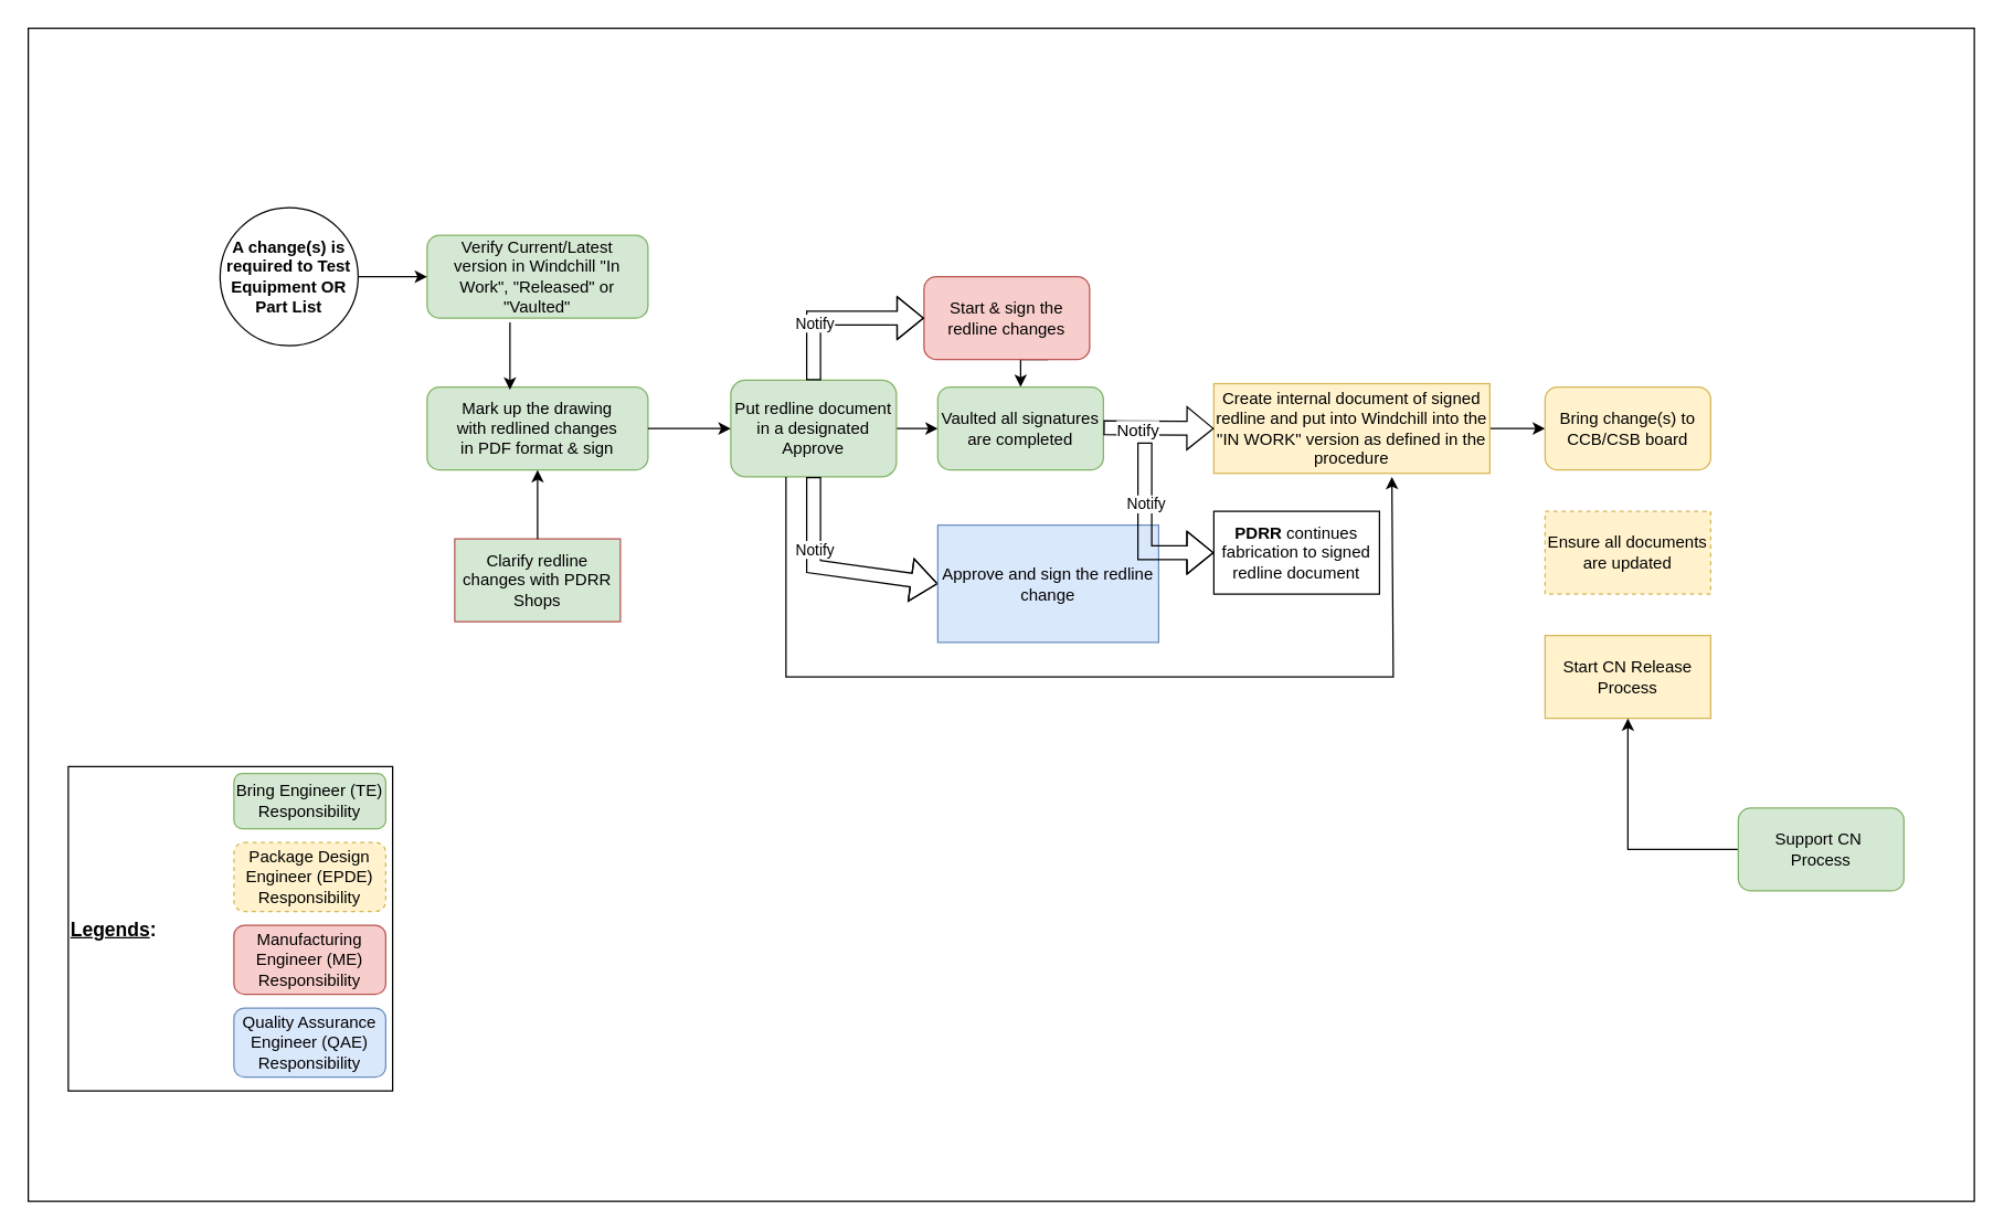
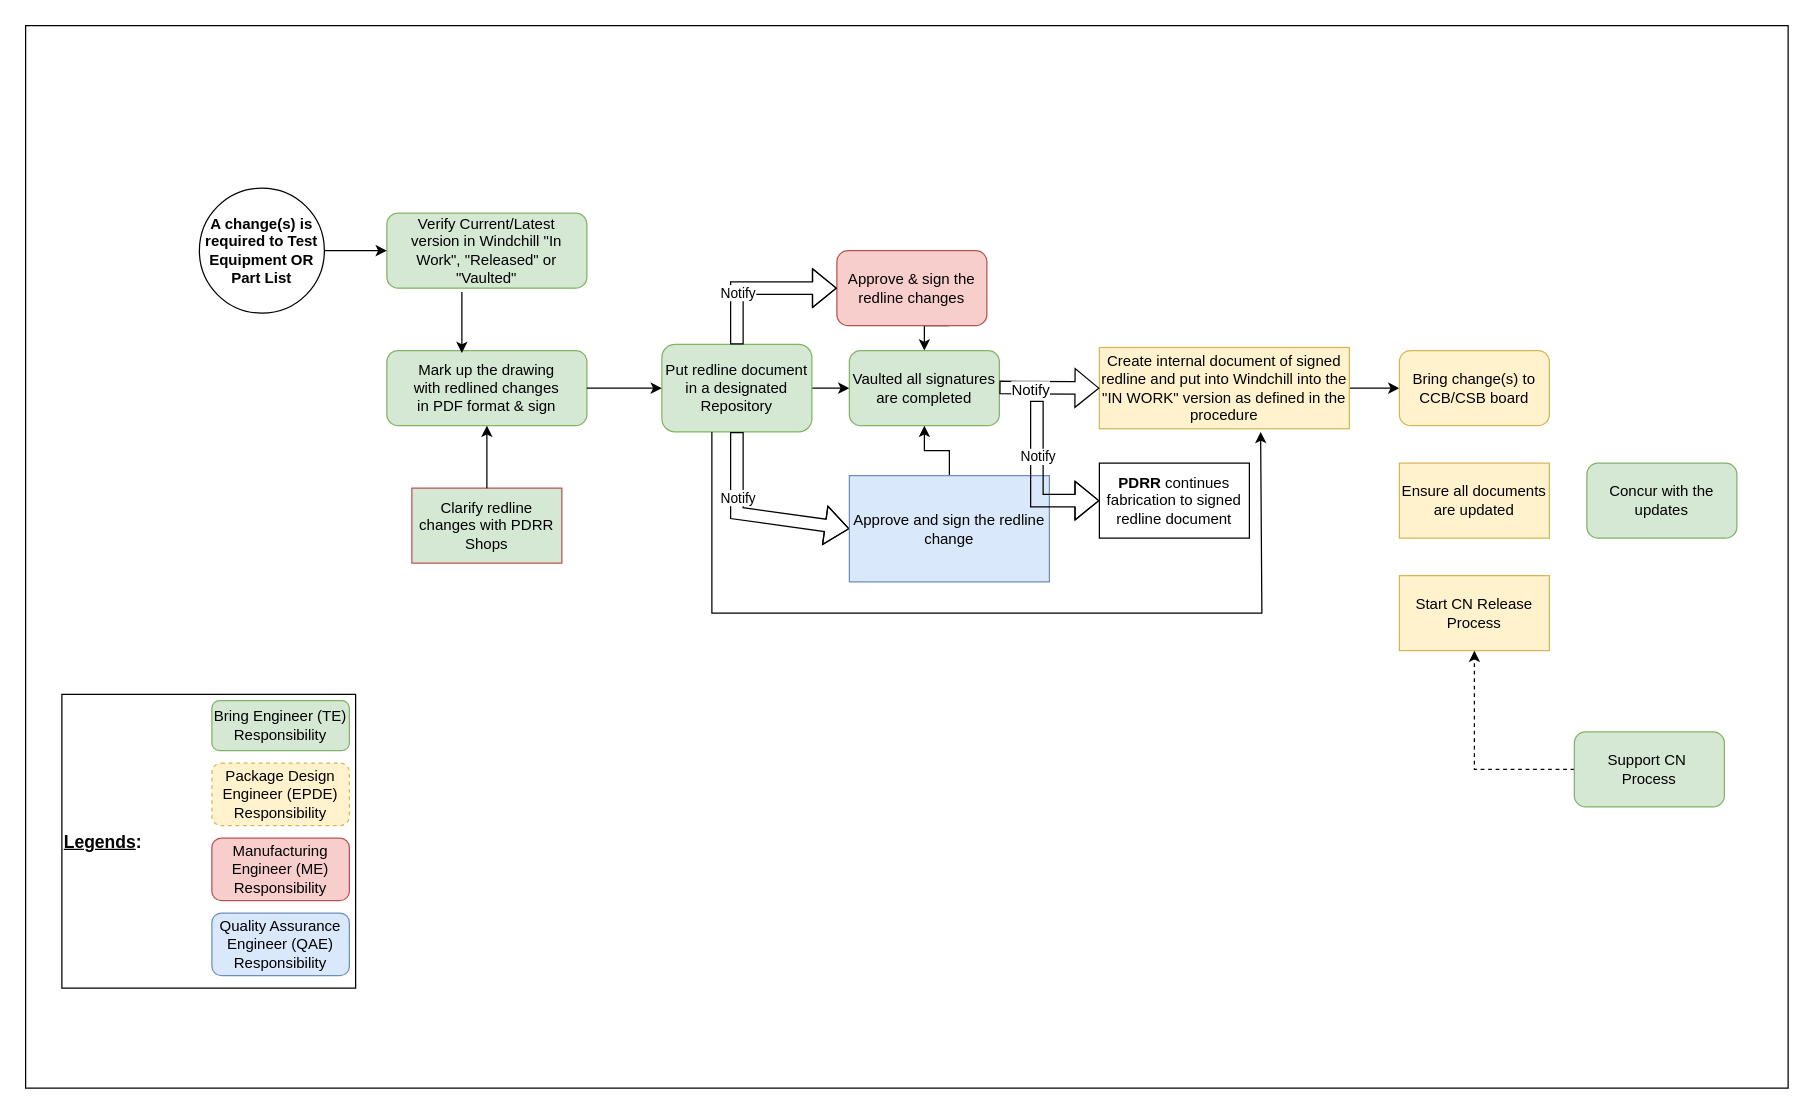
  <mxCell id="0" />
  <mxCell id="1" parent="0" />
  <mxCell id="2" value="" style="rounded=0;whiteSpace=wrap;html=1;" parent="1" vertex="1"><mxGeometry x="20" y="20" width="1410" height="850" as="geometry" /></mxCell>
  <mxCell id="3" value="Verify Current/Latest&lt;div&gt;version in Windchill &quot;In Work&quot;, &quot;Released&quot; or &quot;Vaulted&quot;&lt;/div&gt;" style="rounded=1;whiteSpace=wrap;html=1;fontSize=12;glass=0;strokeWidth=1;shadow=0;fillColor=#d5e8d4;strokeColor=#82b366;" parent="1" vertex="1"><mxGeometry x="309" y="170" width="160" height="60" as="geometry" /></mxCell>
  <mxCell id="4" value="" style="edgeStyle=orthogonalEdgeStyle;rounded=0;orthogonalLoop=1;jettySize=auto;html=1;" parent="1" source="5" target="15" edge="1"><mxGeometry relative="1" as="geometry" /></mxCell>
- <mxCell id="5" value="Put redline document in a designated&lt;div&gt;Approve&lt;/div&gt;" style="rounded=1;whiteSpace=wrap;html=1;fontSize=12;glass=0;strokeWidth=1;shadow=0;fillColor=#d5e8d4;strokeColor=#82b366;" parent="1" vertex="1"><mxGeometry x="529" y="275" width="120" height="70" as="geometry" /></mxCell>
+ <mxCell id="5" value="Put redline document in a designated&lt;div&gt;Repository&lt;/div&gt;" style="rounded=1;whiteSpace=wrap;html=1;fontSize=12;glass=0;strokeWidth=1;shadow=0;fillColor=#d5e8d4;strokeColor=#82b366;" parent="1" vertex="1"><mxGeometry x="529" y="275" width="120" height="70" as="geometry" /></mxCell>
  <mxCell id="6" value="Mark up the drawing&lt;div&gt;with redlined changes&lt;/div&gt;&lt;div&gt;in PDF format &amp;amp; sign&lt;/div&gt;" style="rounded=1;whiteSpace=wrap;html=1;fillColor=#d5e8d4;strokeColor=#82b366;" parent="1" vertex="1"><mxGeometry x="309" y="280" width="160" height="60" as="geometry" /></mxCell>
  <mxCell id="7" value="Clarify redline changes with PDRR Shops" style="rounded=0;whiteSpace=wrap;html=1;fillColor=#d5e8d4;strokeColor=#b85450;" parent="1" vertex="1"><mxGeometry x="329" y="390" width="120" height="60" as="geometry" /></mxCell>
  <mxCell id="8" value="" style="endArrow=classic;html=1;rounded=0;exitX=0.5;exitY=0;exitDx=0;exitDy=0;entryX=0.5;entryY=1;entryDx=0;entryDy=0;" parent="1" source="7" target="6" edge="1"><mxGeometry width="50" height="50" relative="1" as="geometry"><mxPoint x="369" y="340" as="sourcePoint" /><mxPoint x="399" y="350" as="targetPoint" /></mxGeometry></mxCell>
  <mxCell id="9" value="" style="endArrow=classic;html=1;rounded=0;entryX=0.375;entryY=0.033;entryDx=0;entryDy=0;entryPerimeter=0;" parent="1" target="6" edge="1"><mxGeometry width="50" height="50" relative="1" as="geometry"><mxPoint x="369" y="233" as="sourcePoint" /><mxPoint x="368.5" y="280" as="targetPoint" /></mxGeometry></mxCell>
  <mxCell id="10" value="" style="endArrow=classic;html=1;rounded=0;exitX=1;exitY=0.5;exitDx=0;exitDy=0;entryX=0;entryY=0.5;entryDx=0;entryDy=0;" parent="1" source="6" target="5" edge="1"><mxGeometry width="50" height="50" relative="1" as="geometry"><mxPoint x="459" y="270" as="sourcePoint" /><mxPoint x="509" y="310" as="targetPoint" /></mxGeometry></mxCell>
  <mxCell id="11" value="" style="edgeStyle=orthogonalEdgeStyle;rounded=0;orthogonalLoop=1;jettySize=auto;html=1;entryX=0;entryY=0.5;entryDx=0;entryDy=0;" parent="1" source="12" target="3" edge="1"><mxGeometry relative="1" as="geometry" /></mxCell>
  <mxCell id="12" value="&lt;b&gt;A change(s) is required to Test Equipment OR Part List&lt;/b&gt;" style="ellipse;whiteSpace=wrap;html=1;aspect=fixed;" parent="1" vertex="1"><mxGeometry x="159" y="150" width="100" height="100" as="geometry" /></mxCell>
  <mxCell id="13" value="" style="edgeStyle=orthogonalEdgeStyle;rounded=0;orthogonalLoop=1;jettySize=auto;html=1;exitX=0.25;exitY=0;exitDx=0;exitDy=0;" parent="1" source="14" target="15" edge="1"><mxGeometry relative="1" as="geometry"><Array as="points"><mxPoint x="739" y="260" /></Array></mxGeometry></mxCell>
- <mxCell id="14" value="Start &amp;amp; sign the redline changes" style="whiteSpace=wrap;html=1;fillColor=#f8cecc;strokeColor=#b85450;rounded=1;glass=0;strokeWidth=1;shadow=0;direction=west;" parent="1" vertex="1"><mxGeometry x="669" y="200" width="120" height="60" as="geometry" /></mxCell>
+ <mxCell id="14" value="Approve &amp;amp; sign the redline changes" style="whiteSpace=wrap;html=1;fillColor=#f8cecc;strokeColor=#b85450;rounded=1;glass=0;strokeWidth=1;shadow=0;direction=west;" parent="1" vertex="1"><mxGeometry x="669" y="200" width="120" height="60" as="geometry" /></mxCell>
  <mxCell id="15" value="Vaulted all signatures are completed" style="whiteSpace=wrap;html=1;fillColor=#d5e8d4;strokeColor=#82b366;rounded=1;glass=0;strokeWidth=1;shadow=0;" parent="1" vertex="1"><mxGeometry x="679" y="280" width="120" height="60" as="geometry" /></mxCell>
  <mxCell id="16" value="" style="edgeStyle=orthogonalEdgeStyle;rounded=0;orthogonalLoop=1;jettySize=auto;html=1;" parent="1" source="17" target="28" edge="1"><mxGeometry relative="1" as="geometry" /></mxCell>
  <mxCell id="17" value="Create internal document of signed redline and put into Windchill into the &quot;IN WORK&quot; version as defined in the procedure" style="rounded=0;whiteSpace=wrap;html=1;fillColor=#fff2cc;strokeColor=#d6b656;" parent="1" vertex="1"><mxGeometry x="879" y="277.5" width="200" height="65" as="geometry" /></mxCell>
  <mxCell id="18" value="" style="shape=flexArrow;endArrow=classic;html=1;rounded=0;entryX=0;entryY=0.5;entryDx=0;entryDy=0;" parent="1" target="17" edge="1"><mxGeometry width="50" height="50" relative="1" as="geometry"><mxPoint x="799" y="309.5" as="sourcePoint" /><mxPoint x="849" y="310" as="targetPoint" /></mxGeometry></mxCell>
  <mxCell id="19" value="&lt;font style=&quot;font-size: 12px;&quot;&gt;Notify&lt;/font&gt;" style="edgeLabel;html=1;align=center;verticalAlign=middle;resizable=0;points=[];" parent="18" vertex="1" connectable="0"><mxGeometry x="-0.387" y="-2" relative="1" as="geometry"><mxPoint as="offset" /></mxGeometry></mxCell>
  <mxCell id="20" value="" style="shape=flexArrow;endArrow=classic;html=1;rounded=0;exitX=0.5;exitY=1;exitDx=0;exitDy=0;entryX=0;entryY=0.5;entryDx=0;entryDy=0;" parent="1" source="5" target="23" edge="1"><mxGeometry width="50" height="50" relative="1" as="geometry"><mxPoint x="599" y="400" as="sourcePoint" /><mxPoint x="589" y="410" as="targetPoint" /><Array as="points"><mxPoint x="589" y="410" /></Array></mxGeometry></mxCell>
  <mxCell id="21" value="Notify" style="edgeLabel;html=1;align=center;verticalAlign=middle;resizable=0;points=[];" parent="20" vertex="1" connectable="0"><mxGeometry x="-0.333" relative="1" as="geometry"><mxPoint as="offset" /></mxGeometry></mxCell>
+ <mxCell id="22" value="" style="edgeStyle=orthogonalEdgeStyle;rounded=0;orthogonalLoop=1;jettySize=auto;html=1;" parent="1" source="23" target="15" edge="1"><mxGeometry relative="1" as="geometry" /></mxCell>
  <mxCell id="23" value="Approve and sign the redline change" style="rounded=0;whiteSpace=wrap;html=1;fillColor=#dae8fc;strokeColor=#6c8ebf;" parent="1" vertex="1"><mxGeometry x="679" y="380" width="160" height="85" as="geometry" /></mxCell>
  <mxCell id="24" value="" style="endArrow=classic;html=1;rounded=0;entryX=0.545;entryY=1.038;entryDx=0;entryDy=0;entryPerimeter=0;" parent="1" edge="1"><mxGeometry width="50" height="50" relative="1" as="geometry"><mxPoint x="568.998" y="345.03" as="sourcePoint" /><mxPoint x="1008" y="345" as="targetPoint" /><Array as="points"><mxPoint x="569" y="460.03" /><mxPoint x="569" y="490.03" /><mxPoint x="909" y="490.03" /><mxPoint x="1009" y="490.03" /></Array></mxGeometry></mxCell>
  <mxCell id="25" value="&lt;b&gt;PDRR &lt;/b&gt;continues fabrication to signed redline document" style="rounded=0;whiteSpace=wrap;html=1;" parent="1" vertex="1"><mxGeometry x="879" y="370" width="120" height="60" as="geometry" /></mxCell>
  <mxCell id="26" value="" style="shape=flexArrow;endArrow=classic;html=1;rounded=0;entryX=0;entryY=0.5;entryDx=0;entryDy=0;" parent="1" target="25" edge="1"><mxGeometry width="50" height="50" relative="1" as="geometry"><mxPoint x="829" y="320" as="sourcePoint" /><mxPoint x="709" y="620" as="targetPoint" /><Array as="points"><mxPoint x="829" y="400" /></Array></mxGeometry></mxCell>
  <mxCell id="27" value="Notify" style="edgeLabel;html=1;align=center;verticalAlign=middle;resizable=0;points=[];" parent="26" vertex="1" connectable="0"><mxGeometry x="-0.32" relative="1" as="geometry"><mxPoint as="offset" /></mxGeometry></mxCell>
  <mxCell id="28" value="Bring change(s) to CCB/CSB board" style="rounded=1;whiteSpace=wrap;html=1;fillColor=#fff2cc;strokeColor=#d6b656;" parent="1" vertex="1"><mxGeometry x="1119" y="280" width="120" height="60" as="geometry" /></mxCell>
- <mxCell id="29" value="Ensure all documents are updated" style="rounded=0;whiteSpace=wrap;html=1;fillColor=#fff2cc;strokeColor=#d6b656;dashed=1;" parent="1" vertex="1"><mxGeometry x="1119" y="370" width="120" height="60" as="geometry" /></mxCell>
+ <mxCell id="29" value="Ensure all documents are updated" style="rounded=0;whiteSpace=wrap;html=1;fillColor=#fff2cc;strokeColor=#d6b656;" parent="1" vertex="1"><mxGeometry x="1119" y="370" width="120" height="60" as="geometry" /></mxCell>
  <mxCell id="30" value="Start CN Release Process" style="rounded=0;whiteSpace=wrap;html=1;fillColor=#fff2cc;strokeColor=#d6b656;" parent="1" vertex="1"><mxGeometry x="1119" y="460" width="120" height="60" as="geometry" /></mxCell>
- <mxCell id="32" value="" style="edgeStyle=orthogonalEdgeStyle;rounded=0;orthogonalLoop=1;jettySize=auto;html=1;" parent="1" source="33" target="30" edge="1"><mxGeometry relative="1" as="geometry" /></mxCell>
+ <mxCell id="31" value="Concur with the updates" style="rounded=1;whiteSpace=wrap;html=1;fillColor=#d5e8d4;strokeColor=#82b366;" parent="1" vertex="1"><mxGeometry x="1269" y="370" width="120" height="60" as="geometry" /></mxCell>
+ <mxCell id="32" value="" style="edgeStyle=orthogonalEdgeStyle;rounded=0;orthogonalLoop=1;jettySize=auto;html=1;dashed=1;" parent="1" source="33" target="30" edge="1"><mxGeometry relative="1" as="geometry" /></mxCell>
  <mxCell id="33" value="Support CN&amp;nbsp;&lt;div&gt;Process&lt;/div&gt;" style="rounded=1;whiteSpace=wrap;html=1;fillColor=#d5e8d4;strokeColor=#82b366;" parent="1" vertex="1"><mxGeometry x="1259" y="585" width="120" height="60" as="geometry" /></mxCell>
  <mxCell id="34" value="" style="shape=flexArrow;endArrow=classic;html=1;rounded=0;exitX=0.5;exitY=0;exitDx=0;exitDy=0;entryX=1;entryY=0.5;entryDx=0;entryDy=0;" parent="1" source="5" target="14" edge="1"><mxGeometry width="50" height="50" relative="1" as="geometry"><mxPoint x="559" y="165" as="sourcePoint" /><mxPoint x="649" y="230" as="targetPoint" /><Array as="points"><mxPoint x="589" y="230" /></Array></mxGeometry></mxCell>
  <mxCell id="35" value="Notify" style="edgeLabel;html=1;align=center;verticalAlign=middle;resizable=0;points=[];" parent="34" vertex="1" connectable="0"><mxGeometry x="-0.333" relative="1" as="geometry"><mxPoint as="offset" /></mxGeometry></mxCell>
  <mxCell id="36" value="&lt;font style=&quot;font-size: 14px;&quot;&gt;&lt;b&gt;&lt;u&gt;Legends&lt;/u&gt;:&lt;/b&gt;&lt;/font&gt;" style="whiteSpace=wrap;html=1;aspect=fixed;align=left;rounded=0;" parent="1" vertex="1"><mxGeometry x="49" y="555" width="235" height="235" as="geometry" /></mxCell>
  <mxCell id="37" value="Bring Engineer (TE) Responsibility" style="rounded=1;whiteSpace=wrap;html=1;fillColor=#d5e8d4;strokeColor=#82b366;" parent="1" vertex="1"><mxGeometry x="169" y="560" width="110" height="40" as="geometry" /></mxCell>
  <mxCell id="38" value="Package Design Engineer (EPDE) Responsibility" style="rounded=1;whiteSpace=wrap;html=1;fillColor=#fff2cc;strokeColor=#d6b656;dashed=1;" parent="1" vertex="1"><mxGeometry x="169" y="610" width="110" height="50" as="geometry" /></mxCell>
  <mxCell id="39" value="Manufacturing Engineer (ME) Responsibility" style="rounded=1;whiteSpace=wrap;html=1;fillColor=#f8cecc;strokeColor=#b85450;glass=0;" parent="1" vertex="1"><mxGeometry x="169" y="670" width="110" height="50" as="geometry" /></mxCell>
  <mxCell id="40" value="Quality Assurance Engineer (QAE) Responsibility" style="rounded=1;whiteSpace=wrap;html=1;fillColor=#dae8fc;strokeColor=#6c8ebf;" parent="1" vertex="1"><mxGeometry x="169" y="730" width="110" height="50" as="geometry" /></mxCell>
